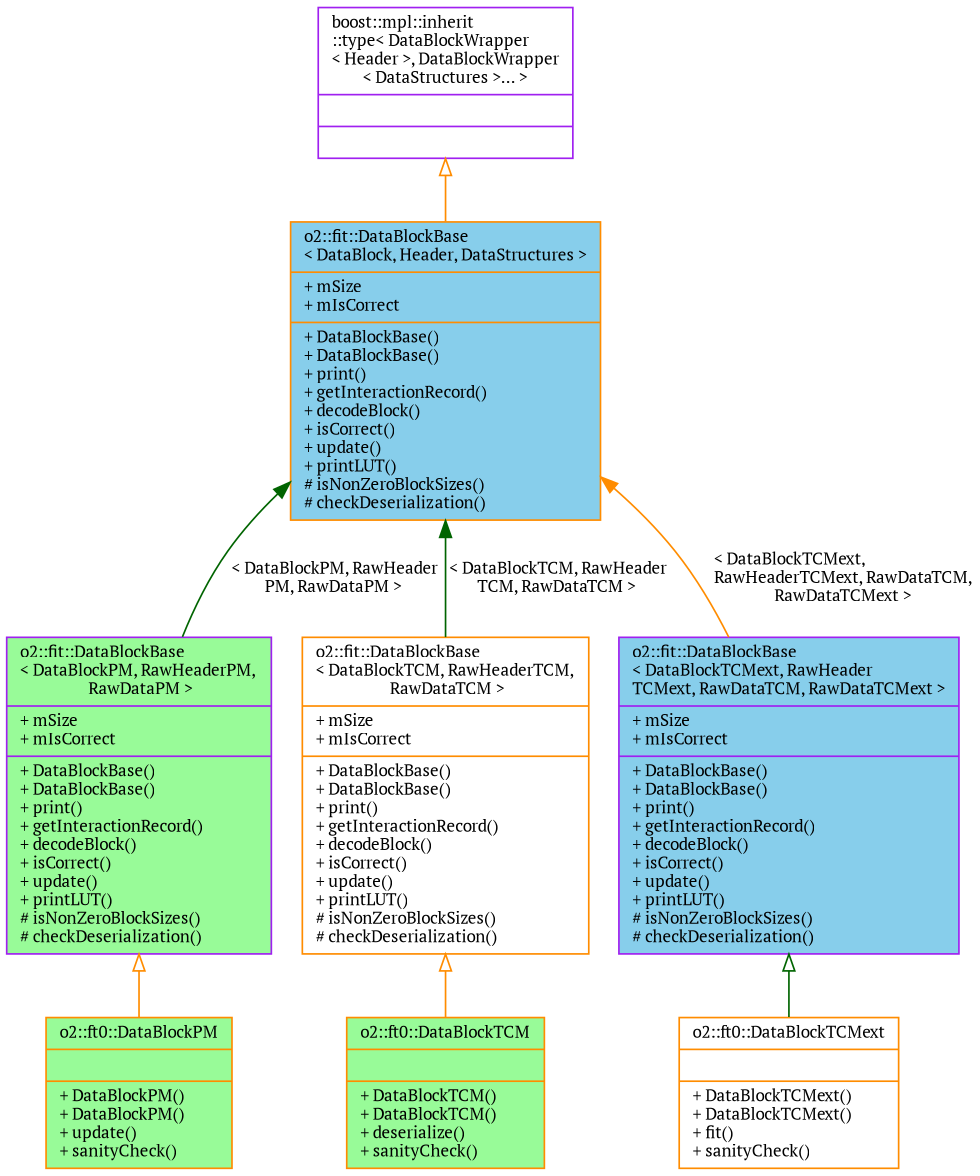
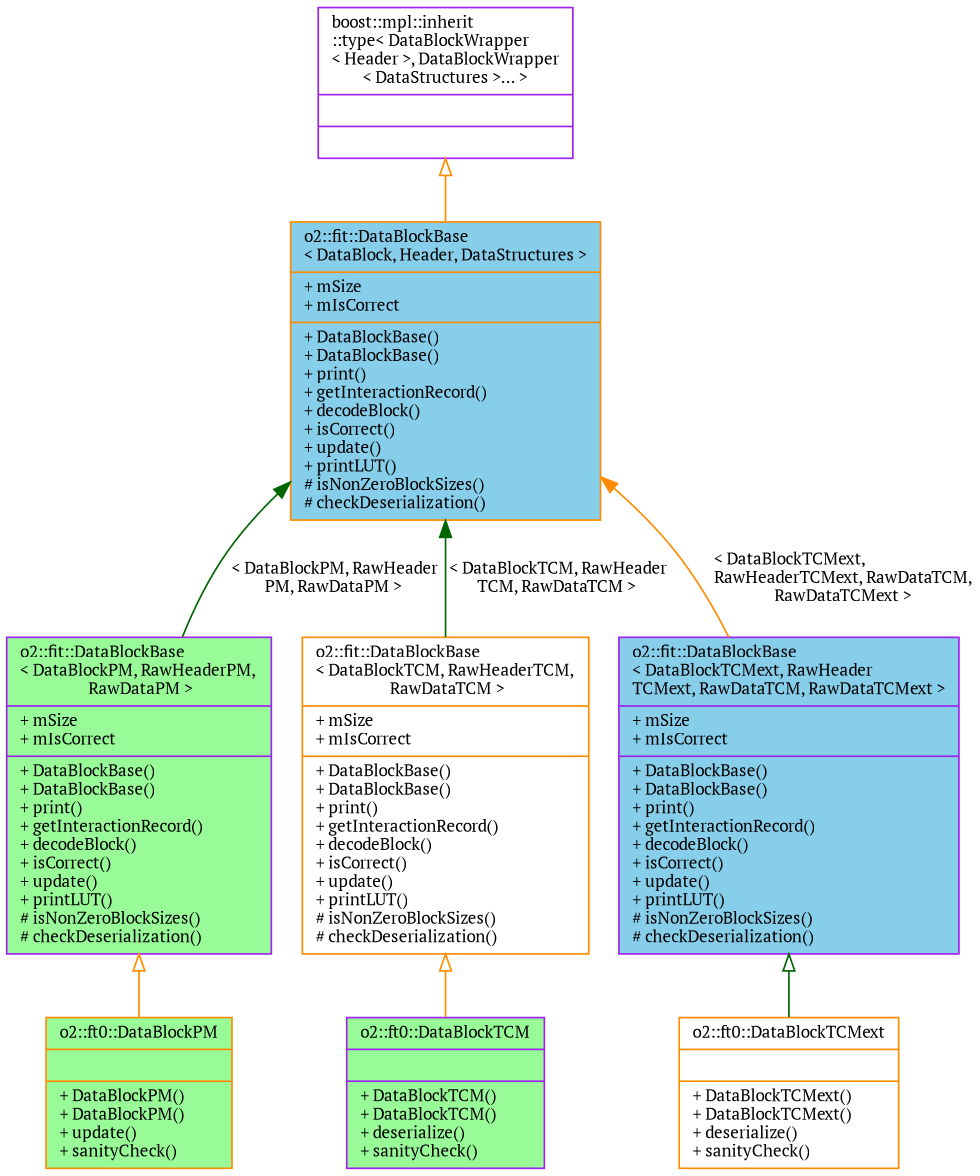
  digraph {
    fontname="PT Serif"
    node [color=darkorange fillcolor=palegreen fontname="PT Serif" fontsize=10 shape=record style=filled]
    edge [color=darkorange dir=back fontname="PT Serif" fontsize=10 labelfontname=Helvetica labelfontsize=10 style=solid arrowtail=onormal]
    n1 [fillcolor=skyblue fontcolor=black height=0.2 label="{o2::fit::DataBlockBase\l\< DataBlock, Header, DataStructures \>\n|+ mSize\l+ mIsCorrect\l|+ DataBlockBase()\l+ DataBlockBase()\l+ print()\l+ getInteractionRecord()\l+ decodeBlock()\l+ isCorrect()\l+ update()\l+ printLUT()\l# isNonZeroBlockSizes()\l# checkDeserialization()\l}" width=0.4]
    n2 [color=purple height=0.2 label="{o2::fit::DataBlockBase\l\< DataBlockPM, RawHeaderPM,\l RawDataPM \>\n|+ mSize\l+ mIsCorrect\l|+ DataBlockBase()\l+ DataBlockBase()\l+ print()\l+ getInteractionRecord()\l+ decodeBlock()\l+ isCorrect()\l+ update()\l+ printLUT()\l# isNonZeroBlockSizes()\l# checkDeserialization()\l}" width=0.4]
    n3 [fillcolor=white height=0.2 label="{o2::fit::DataBlockBase\l\< DataBlockTCM, RawHeaderTCM,\l RawDataTCM \>\n|+ mSize\l+ mIsCorrect\l|+ DataBlockBase()\l+ DataBlockBase()\l+ print()\l+ getInteractionRecord()\l+ decodeBlock()\l+ isCorrect()\l+ update()\l+ printLUT()\l# isNonZeroBlockSizes()\l# checkDeserialization()\l}" width=0.4]
    n4 [color=purple fillcolor=skyblue height=0.2 label="{o2::fit::DataBlockBase\l\< DataBlockTCMext, RawHeader\lTCMext, RawDataTCM, RawDataTCMext \>\n|+ mSize\l+ mIsCorrect\l|+ DataBlockBase()\l+ DataBlockBase()\l+ print()\l+ getInteractionRecord()\l+ decodeBlock()\l+ isCorrect()\l+ update()\l+ printLUT()\l# isNonZeroBlockSizes()\l# checkDeserialization()\l}" width=0.4]
    n5 [height=0.2 label="{o2::ft0::DataBlockPM\n||+ DataBlockPM()\l+ DataBlockPM()\l+ update()\l+ sanityCheck()\l}" width=0.4]
-   n6 [height=0.2 label="{o2::ft0::DataBlockTCM\n||+ DataBlockTCM()\l+ DataBlockTCM()\l+ deserialize()\l+ sanityCheck()\l}" width=0.4]
-   n7 [fillcolor=white height=0.2 label="{o2::ft0::DataBlockTCMext\n||+ DataBlockTCMext()\l+ DataBlockTCMext()\l+ fit()\l+ sanityCheck()\l}" width=0.4]
+   n6 [color=purple height=0.2 label="{o2::ft0::DataBlockTCM\n||+ DataBlockTCM()\l+ DataBlockTCM()\l+ deserialize()\l+ sanityCheck()\l}" width=0.4]
+   n7 [fillcolor=white height=0.2 label="{o2::ft0::DataBlockTCMext\n||+ DataBlockTCMext()\l+ DataBlockTCMext()\l+ deserialize()\l+ sanityCheck()\l}" width=0.4]
    n8 [color=purple fillcolor=white height=0.2 label="{boost::mpl::inherit\l::type\< DataBlockWrapper\l\< Header \>, DataBlockWrapper\l\< DataStructures \>... \>\n||}" width=0.4]
    n1 -> n2 [color=darkgreen label=" \< DataBlockPM, RawHeader\lPM, RawDataPM \>" arrowtail=""]
    n1 -> n3 [color=darkgreen label=" \< DataBlockTCM, RawHeader\lTCM, RawDataTCM \>" arrowtail=""]
    n1 -> n4 [label=" \< DataBlockTCMext,\l RawHeaderTCMext, RawDataTCM,\l RawDataTCMext \>" arrowtail=""]
    n2 -> n5
    n3 -> n6
    n4 -> n7 [color=darkgreen]
    n8 -> n1
  }
